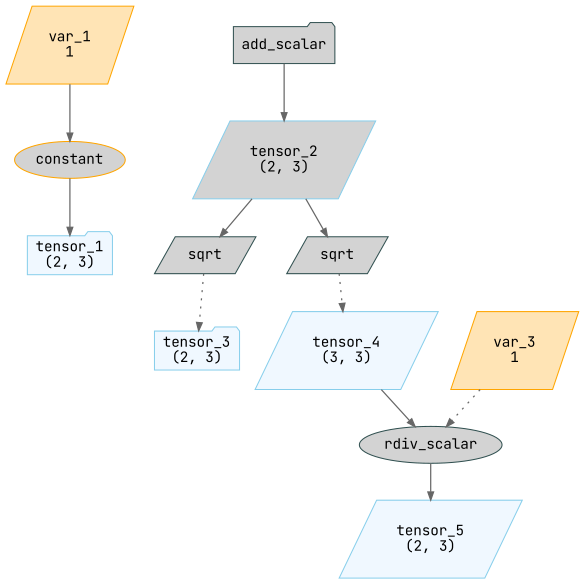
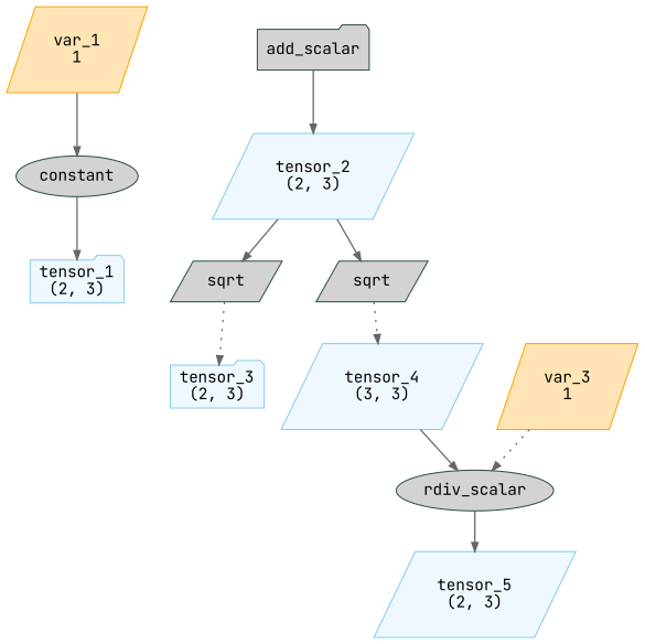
  digraph {
    fontname="JetBrains Mono"
    rankdir=TB
    node [color=skyblue fillcolor=aliceblue fontname="JetBrains Mono" labeljust=l shape=parallelogram style=filled]
    edge [arrowsize=0.8 color=gray40 fontname="JetBrains Mono" penwidth=1.2 style=bold]
    n1 [label="tensor_1\n(2, 3)" shape=folder]
    n2 [color=darkslategray fillcolor=lightgray label=add_scalar shape=folder]
-   n3 [fillcolor=lightgray label="tensor_2\n(2, 3)"]
-   n4 [color=orange fillcolor=lightgray label=constant shape=ellipse]
+   n3 [label="tensor_2\n(2, 3)"]
+   n4 [color=darkslategray fillcolor=lightgray label=constant shape=ellipse]
    n5 [color=orange fillcolor=moccasin label="var_1\n1"]
    n6 [color=darkslategray fillcolor=lightgray label=sqrt]
    n7 [color=darkslategray fillcolor=lightgray label=sqrt]
    n8 [label="tensor_3\n(2, 3)" shape=folder]
    n9 [label="tensor_4\n(3, 3)"]
    n10 [color=darkslategray fillcolor=lightgray label=rdiv_scalar shape=ellipse]
    n11 [label="tensor_5\n(2, 3)"]
    n12 [color=orange fillcolor=moccasin label="var_3\n1"]
    n2 -> n3
    n3 -> n6
    n3 -> n7
    n4 -> n1 [style=solid]
    n5 -> n4
    n6 -> n8 [style=dotted]
    n7 -> n9 [style=dotted]
    n9 -> n10 [style=solid]
    n10 -> n11
    n12 -> n10 [style=dotted]
  }
